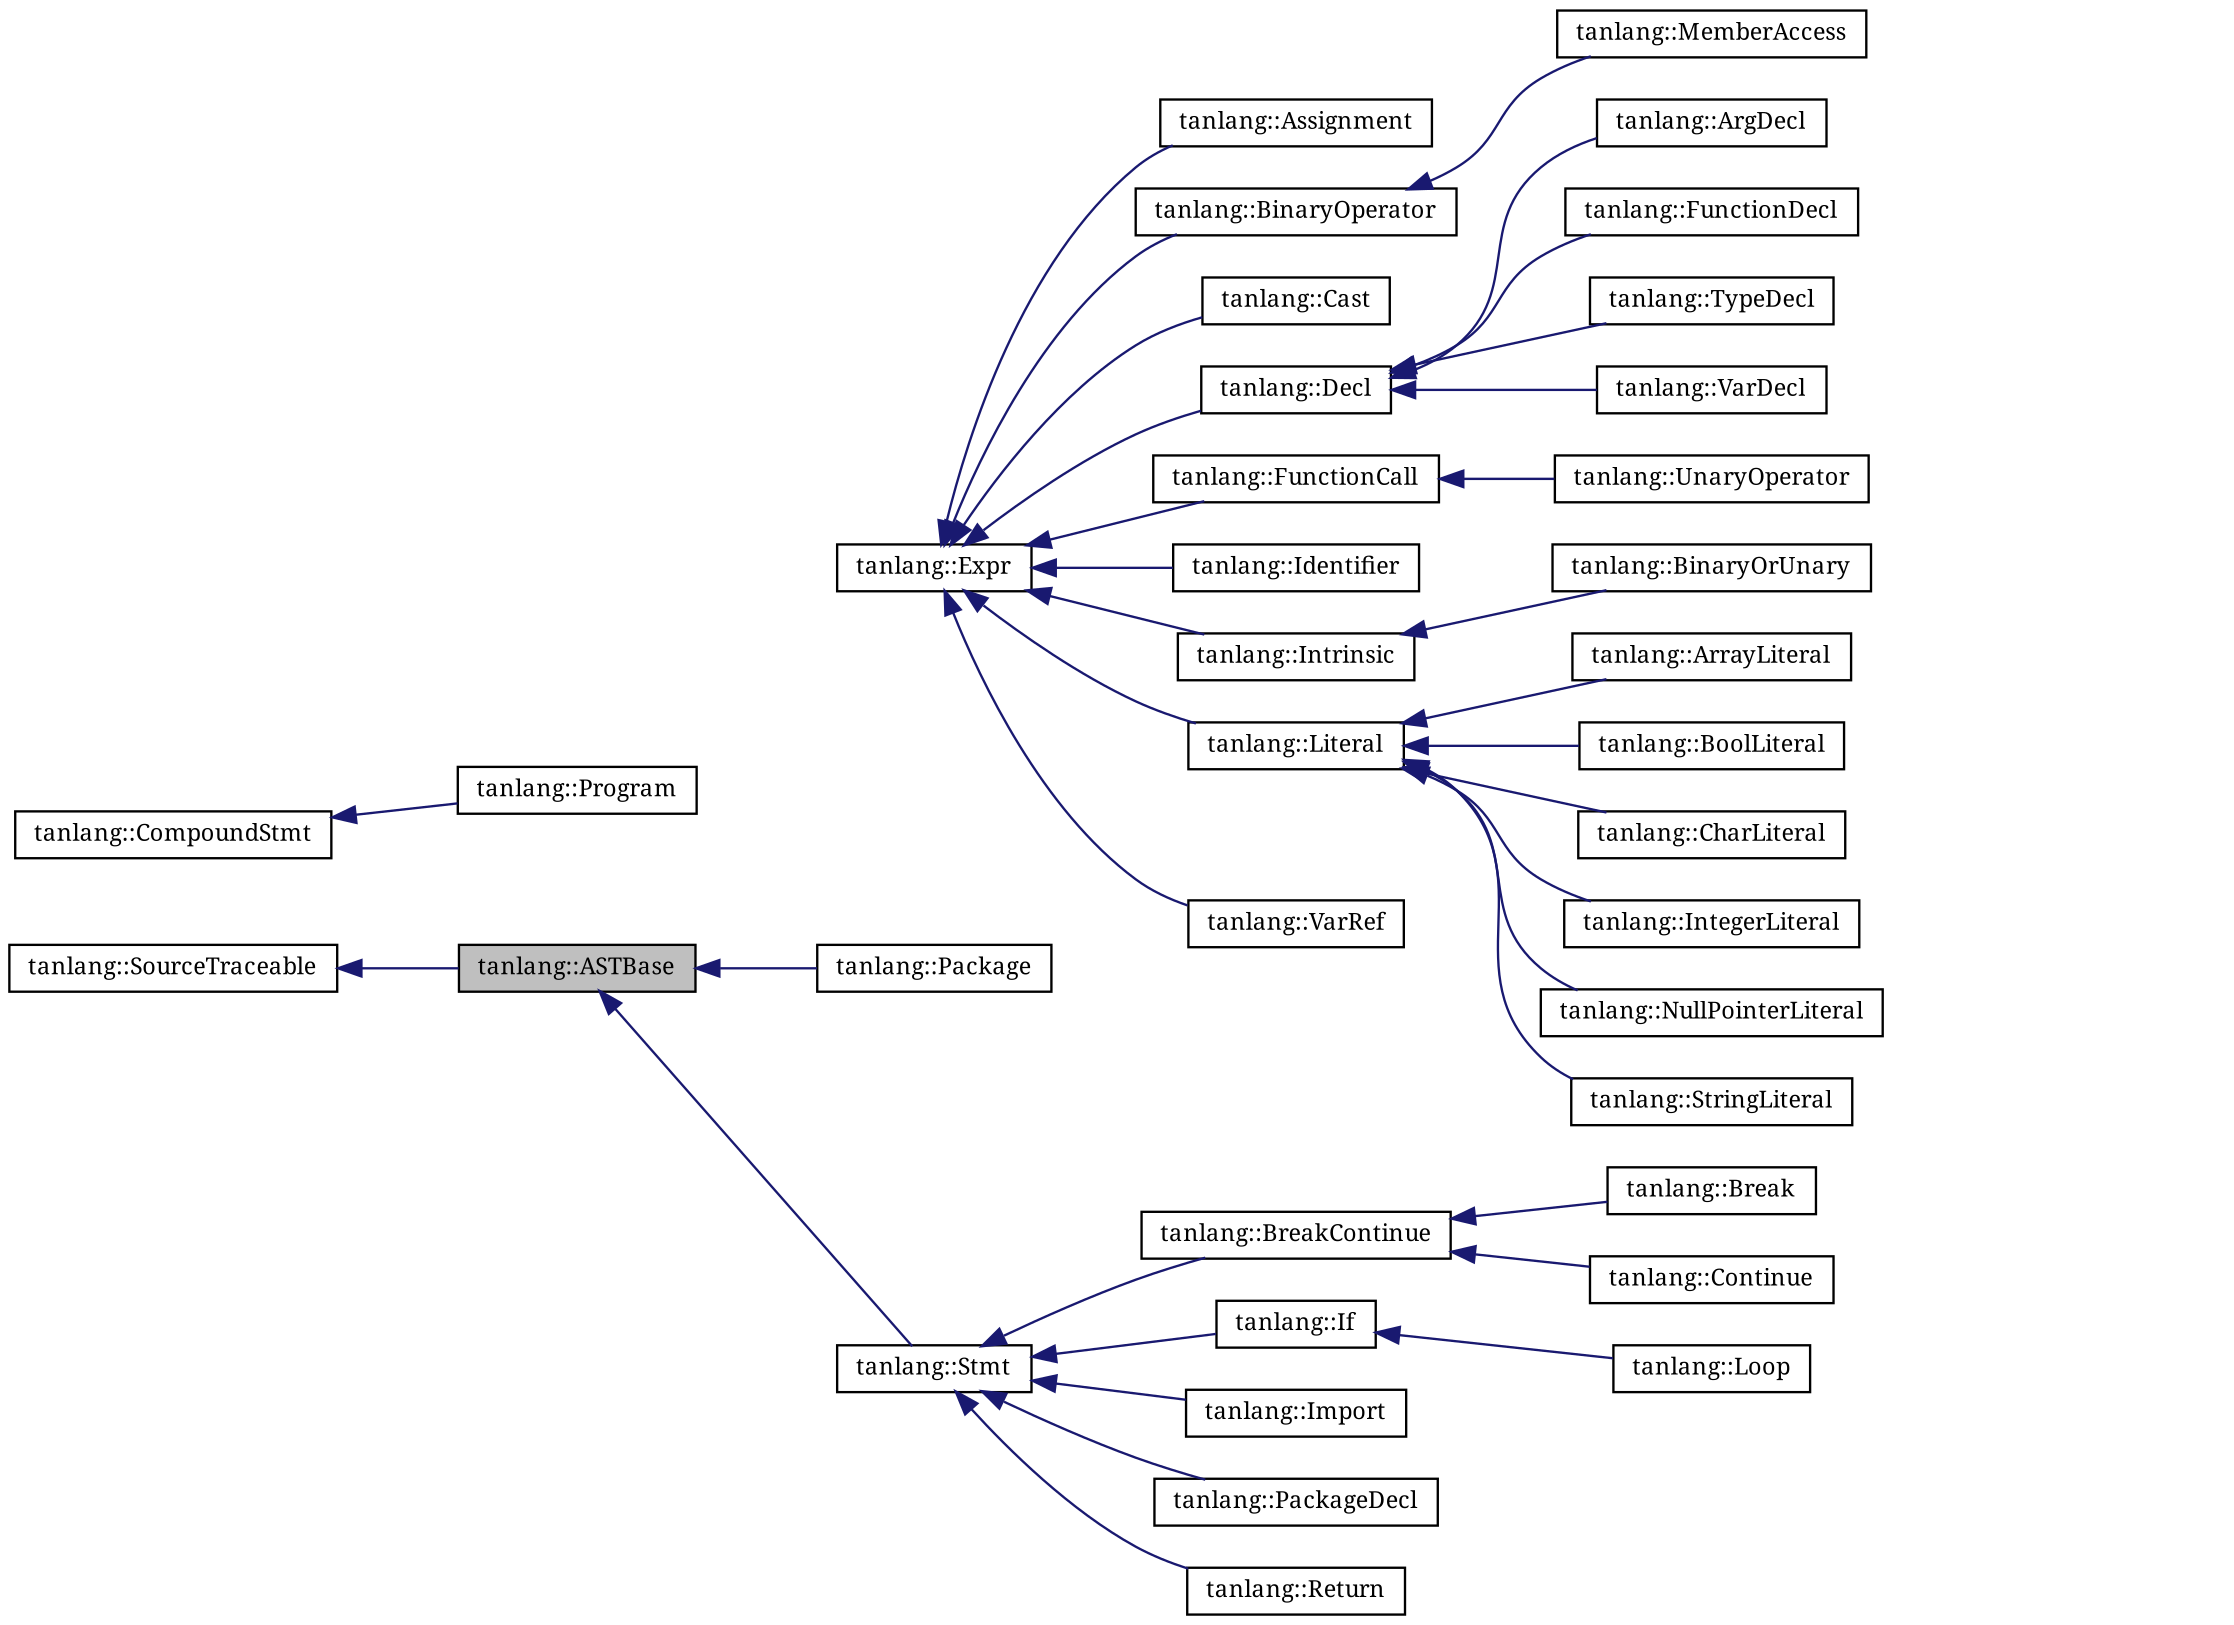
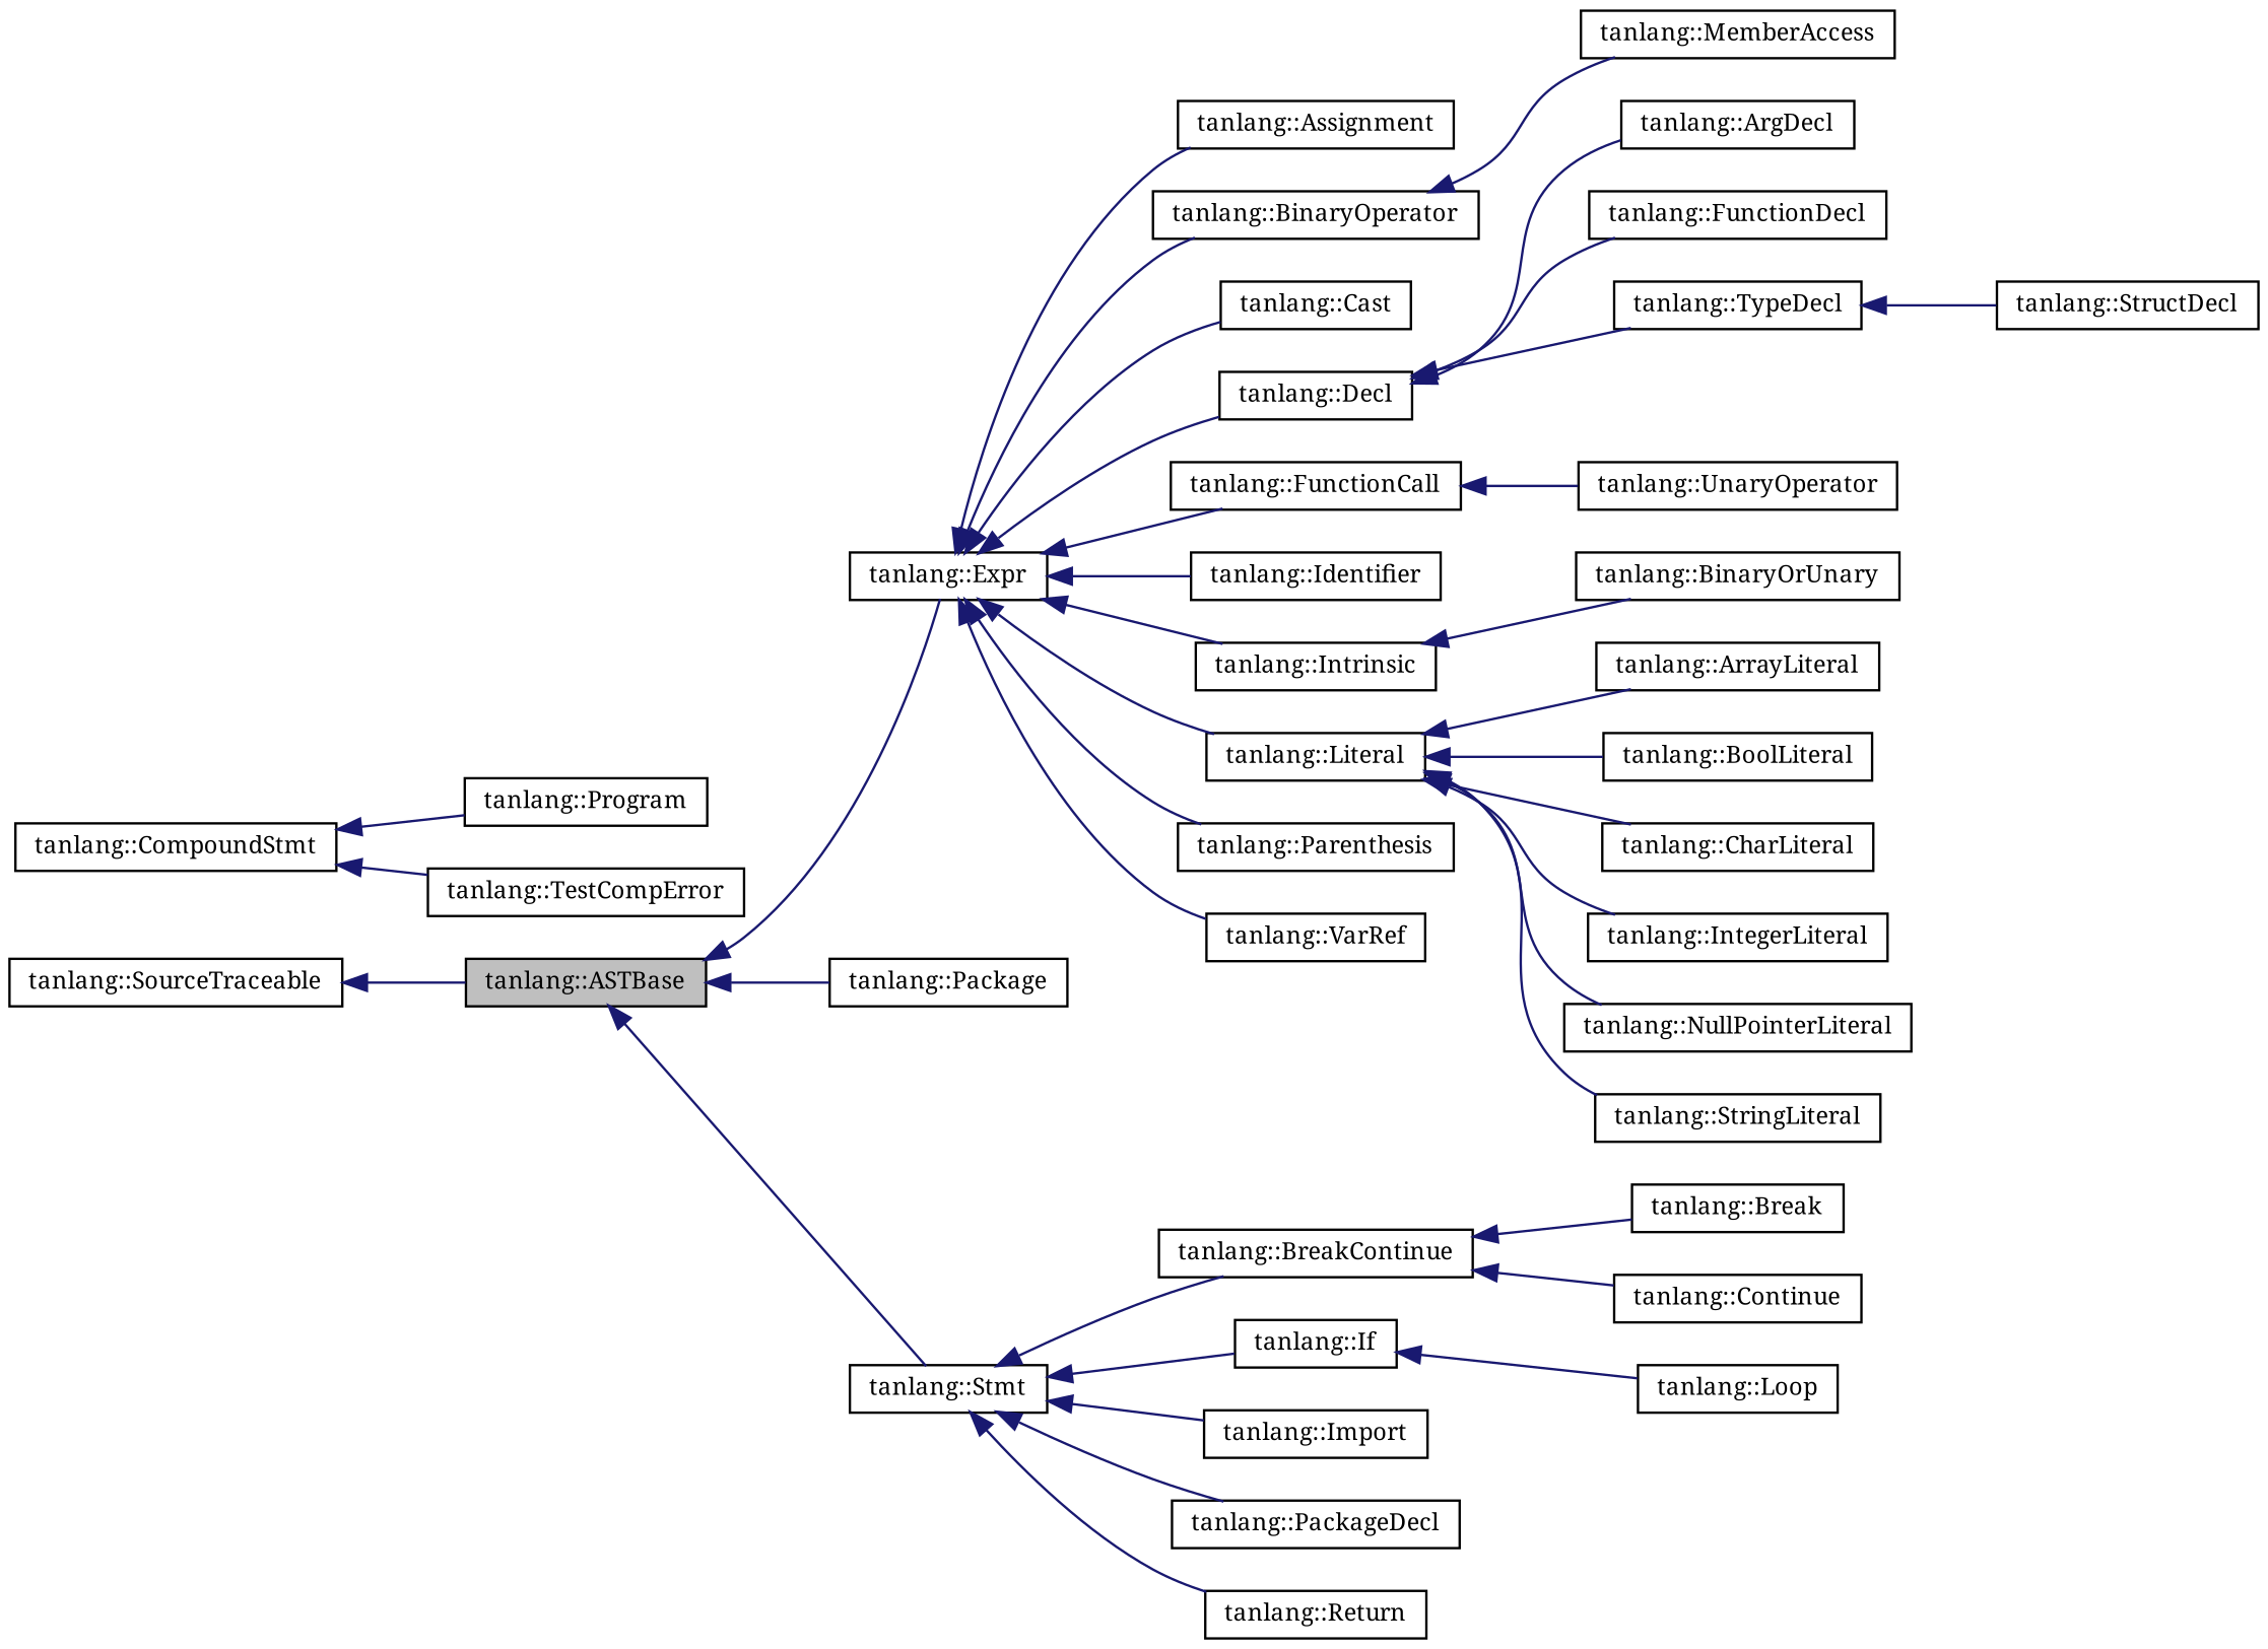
  digraph {
    fontname="Noto Serif"
    rankdir=LR
    node [color=black fillcolor=white fontname="Noto Serif" fontsize=10 shape=record style=filled]
    edge [color=midnightblue dir=back fontname="Noto Serif" fontsize=10 labelfontname=Helvetica labelfontsize=10 style=solid]
    n1 [fillcolor=grey75 fontcolor=black height=0.2 label="tanlang::ASTBase" width=0.4]
    n2 [height=0.2 label="tanlang::Expr" width=0.4]
    n3 [height=0.2 label="tanlang::Package" width=0.4]
    n4 [height=0.2 label="tanlang::Stmt" width=0.4]
    n5 [height=0.2 label="tanlang::Assignment" width=0.4]
    n6 [height=0.2 label="tanlang::BinaryOperator" width=0.4]
    n7 [height=0.2 label="tanlang::Cast" width=0.4]
    n8 [height=0.2 label="tanlang::Decl" width=0.4]
    n9 [height=0.2 label="tanlang::FunctionCall" width=0.4]
    n10 [height=0.2 label="tanlang::Identifier" width=0.4]
    n11 [height=0.2 label="tanlang::Intrinsic" width=0.4]
    n12 [height=0.2 label="tanlang::Literal" width=0.4]
+   n13 [height=0.2 label="tanlang::Parenthesis" width=0.4]
    n14 [height=0.2 label="tanlang::VarRef" width=0.4]
    n15 [height=0.2 label="tanlang::BreakContinue" width=0.4]
    n16 [height=0.2 label="tanlang::If" width=0.4]
    n17 [height=0.2 label="tanlang::Import" width=0.4]
    n18 [height=0.2 label="tanlang::PackageDecl" width=0.4]
    n19 [height=0.2 label="tanlang::Return" width=0.4]
    n20 [height=0.2 label="tanlang::SourceTraceable" width=0.4]
    n21 [height=0.2 label="tanlang::MemberAccess" width=0.4]
    n22 [height=0.2 label="tanlang::BinaryOrUnary" width=0.4]
    n23 [height=0.2 label="tanlang::ArgDecl" width=0.4]
    n24 [height=0.2 label="tanlang::FunctionDecl" width=0.4]
    n25 [height=0.2 label="tanlang::TypeDecl" width=0.4]
-   n26 [height=0.2 label="tanlang::VarDecl" width=0.4]
    n27 [height=0.2 label="tanlang::UnaryOperator" width=0.4]
    n28 [height=0.2 label="tanlang::ArrayLiteral" width=0.4]
    n29 [height=0.2 label="tanlang::BoolLiteral" width=0.4]
    n30 [height=0.2 label="tanlang::CharLiteral" width=0.4]
    n31 [height=0.2 label="tanlang::IntegerLiteral" width=0.4]
    n32 [height=0.2 label="tanlang::NullPointerLiteral" width=0.4]
    n33 [height=0.2 label="tanlang::StringLiteral" width=0.4]
+   n34 [height=0.2 label="tanlang::StructDecl" width=0.4]
    n35 [height=0.2 label="tanlang::Break" width=0.4]
    n36 [height=0.2 label="tanlang::Continue" width=0.4]
    n37 [height=0.2 label="tanlang::CompoundStmt" width=0.4]
    n38 [height=0.2 label="tanlang::Program" width=0.4]
+   n39 [height=0.2 label="tanlang::TestCompError" width=0.4]
    n40 [height=0.2 label="tanlang::Loop" width=0.4]
+   n1 -> n2
    n1 -> n3
    n1 -> n4
    n2 -> n5
    n2 -> n6
    n2 -> n7
    n2 -> n8
    n2 -> n9
    n2 -> n10
    n2 -> n11
    n2 -> n12
+   n2 -> n13
    n2 -> n14
    n4 -> n15
    n4 -> n16
    n4 -> n17
    n4 -> n18
    n4 -> n19
    n6 -> n21
    n8 -> n23
    n8 -> n24
    n8 -> n25
-   n8 -> n26
    n9 -> n27
    n11 -> n22
    n12 -> n28
    n12 -> n29
    n12 -> n30
    n12 -> n31
    n12 -> n32
    n12 -> n33
    n15 -> n35
    n15 -> n36
    n16 -> n40
    n20 -> n1
+   n25 -> n34
    n37 -> n38
+   n37 -> n39
  }
